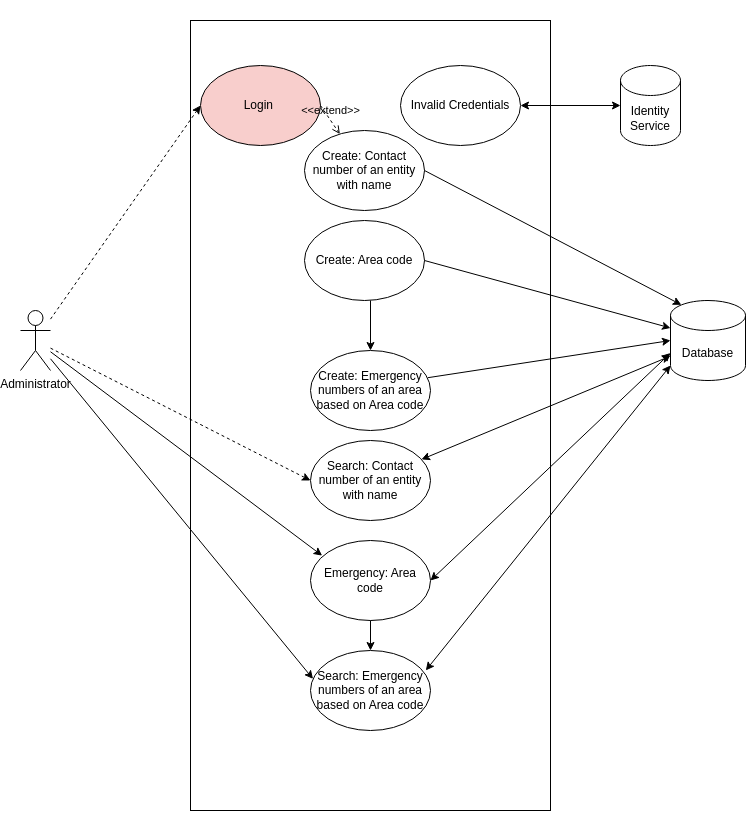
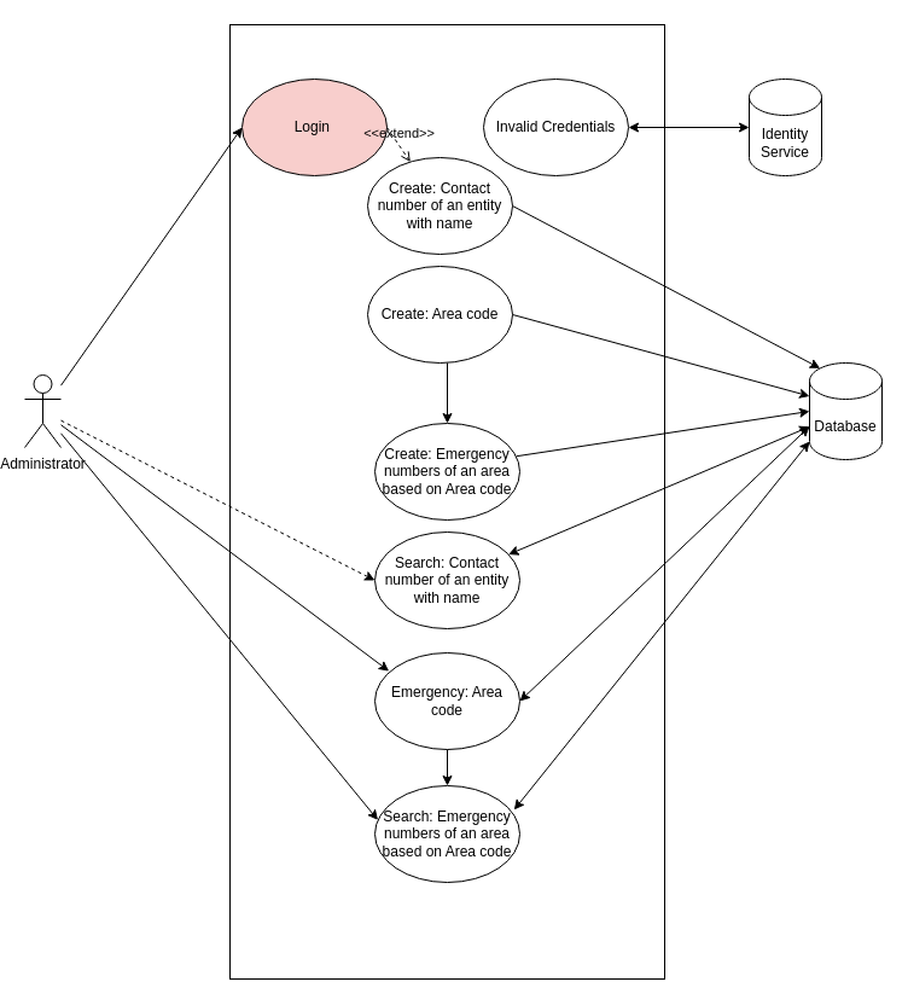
  <mxCell id="0" />
  <mxCell id="1" parent="0" />
  <mxCell id="2" value="Administrator" style="shape=umlActor;verticalLabelPosition=bottom;verticalAlign=top;html=1;outlineConnect=0;" parent="1" vertex="1"><mxGeometry x="20" y="310" width="30" height="60" as="geometry" /></mxCell>
  <mxCell id="3" value="" style="rounded=0;whiteSpace=wrap;html=1;" parent="1" vertex="1"><mxGeometry x="190" y="20" width="360" height="790" as="geometry" /></mxCell>
- <mxCell id="4" value="Database" style="shape=cylinder3;whiteSpace=wrap;html=1;boundedLbl=1;backgroundOutline=1;size=15;" parent="1" vertex="1"><mxGeometry x="670" y="300" width="75" height="80" as="geometry" /></mxCell>
+ <mxCell id="4" value="Database" style="shape=cylinder3;whiteSpace=wrap;html=1;boundedLbl=1;backgroundOutline=1;size=15;" parent="1" vertex="1"><mxGeometry x="670" y="300" width="60" height="80" as="geometry" /></mxCell>
  <mxCell id="5" value="Login&amp;nbsp;" style="ellipse;whiteSpace=wrap;html=1;fillColor=#f8cecc;" parent="1" vertex="1"><mxGeometry x="200" y="65" width="120" height="80" as="geometry" /></mxCell>
  <mxCell id="6" value="Invalid Credentials" style="ellipse;whiteSpace=wrap;html=1;" parent="1" vertex="1"><mxGeometry x="400" y="65" width="120" height="80" as="geometry" /></mxCell>
  <mxCell id="7" value="&amp;lt;&amp;lt;extend&amp;gt;&amp;gt;" style="html=1;verticalAlign=bottom;labelBackgroundColor=none;endArrow=open;endFill=0;dashed=1;rounded=0;exitX=1;exitY=0.5;exitDx=0;exitDy=0;" parent="1" source="5" target="21" edge="1"><mxGeometry width="160" relative="1" as="geometry"><mxPoint x="300" y="235" as="sourcePoint" /><mxPoint x="460" y="235" as="targetPoint" /></mxGeometry></mxCell>
  <mxCell id="8" value="" style="endArrow=classic;startArrow=classic;html=1;rounded=0;exitX=1;exitY=0.5;exitDx=0;exitDy=0;" parent="1" source="6" edge="1"><mxGeometry width="50" height="50" relative="1" as="geometry"><mxPoint x="360" y="265" as="sourcePoint" /><mxPoint x="620" y="105" as="targetPoint" /></mxGeometry></mxCell>
  <mxCell id="9" value="Identity Service" style="shape=cylinder3;whiteSpace=wrap;html=1;boundedLbl=1;backgroundOutline=1;size=15;" parent="1" vertex="1"><mxGeometry x="620" y="65" width="60" height="80" as="geometry" /></mxCell>
  <mxCell id="10" value="Search: Contact number of an entity with name" style="ellipse;whiteSpace=wrap;html=1;" parent="1" vertex="1"><mxGeometry x="310" y="440" width="120" height="80" as="geometry" /></mxCell>
  <mxCell id="11" value="Search: Emergency numbers of an area based on Area code" style="ellipse;whiteSpace=wrap;html=1;" parent="1" vertex="1"><mxGeometry x="310" y="650" width="120" height="80" as="geometry" /></mxCell>
  <mxCell id="12" value="Emergency: Area code" style="ellipse;whiteSpace=wrap;html=1;" parent="1" vertex="1"><mxGeometry x="310" y="540" width="120" height="80" as="geometry" /></mxCell>
  <mxCell id="13" value="" style="endArrow=classic;html=1;rounded=0;entryX=0;entryY=0.5;entryDx=0;entryDy=0;dashed=1;" parent="1" source="2" target="10" edge="1"><mxGeometry width="50" height="50" relative="1" as="geometry"><mxPoint x="110" y="145" as="sourcePoint" /><mxPoint x="410" y="335" as="targetPoint" /></mxGeometry></mxCell>
- <mxCell id="14" value="" style="endArrow=classic;html=1;rounded=0;entryX=0;entryY=0.5;entryDx=0;entryDy=0;anchorPointDirection=1;dashed=1;" parent="1" source="2" target="5" edge="1"><mxGeometry width="50" height="50" relative="1" as="geometry"><mxPoint x="360" y="385" as="sourcePoint" /><mxPoint x="410" y="335" as="targetPoint" /></mxGeometry></mxCell>
+ <mxCell id="14" value="" style="endArrow=classic;html=1;rounded=0;entryX=0;entryY=0.5;entryDx=0;entryDy=0;anchorPointDirection=1;" parent="1" source="2" target="5" edge="1"><mxGeometry width="50" height="50" relative="1" as="geometry"><mxPoint x="360" y="385" as="sourcePoint" /><mxPoint x="410" y="335" as="targetPoint" /></mxGeometry></mxCell>
  <mxCell id="15" value="" style="endArrow=classic;html=1;rounded=0;entryX=0.097;entryY=0.189;entryDx=0;entryDy=0;entryPerimeter=0;" parent="1" source="2" target="12" edge="1"><mxGeometry width="50" height="50" relative="1" as="geometry"><mxPoint x="360" y="385" as="sourcePoint" /><mxPoint x="410" y="335" as="targetPoint" /></mxGeometry></mxCell>
  <mxCell id="16" value="" style="endArrow=classic;html=1;rounded=0;entryX=0.021;entryY=0.355;entryDx=0;entryDy=0;entryPerimeter=0;" parent="1" source="2" target="11" edge="1"><mxGeometry width="50" height="50" relative="1" as="geometry"><mxPoint x="90" y="195" as="sourcePoint" /><mxPoint x="410" y="195" as="targetPoint" /></mxGeometry></mxCell>
  <mxCell id="17" value="" style="endArrow=classic;startArrow=classic;html=1;rounded=0;" parent="1" source="10" target="4" edge="1"><mxGeometry width="50" height="50" relative="1" as="geometry"><mxPoint x="360" y="245" as="sourcePoint" /><mxPoint x="410" y="195" as="targetPoint" /></mxGeometry></mxCell>
  <mxCell id="18" value="" style="endArrow=classic;startArrow=classic;html=1;rounded=0;exitX=1;exitY=0.5;exitDx=0;exitDy=0;entryX=0;entryY=0;entryDx=0;entryDy=52.5;entryPerimeter=0;" parent="1" source="12" target="4" edge="1"><mxGeometry width="50" height="50" relative="1" as="geometry"><mxPoint x="433" y="231" as="sourcePoint" /><mxPoint x="620" y="255" as="targetPoint" /></mxGeometry></mxCell>
  <mxCell id="19" value="" style="endArrow=classic;html=1;rounded=0;exitX=0.5;exitY=1;exitDx=0;exitDy=0;entryX=0.5;entryY=0;entryDx=0;entryDy=0;" parent="1" source="12" target="11" edge="1"><mxGeometry width="50" height="50" relative="1" as="geometry"><mxPoint x="360" y="245" as="sourcePoint" /><mxPoint x="410" y="195" as="targetPoint" /></mxGeometry></mxCell>
  <mxCell id="20" value="" style="endArrow=classic;startArrow=classic;html=1;rounded=0;entryX=0.961;entryY=0.249;entryDx=0;entryDy=0;entryPerimeter=0;exitX=0;exitY=1;exitDx=0;exitDy=-15;exitPerimeter=0;" parent="1" source="4" target="11" edge="1"><mxGeometry width="50" height="50" relative="1" as="geometry"><mxPoint x="360" y="245" as="sourcePoint" /><mxPoint x="410" y="195" as="targetPoint" /></mxGeometry></mxCell>
  <mxCell id="21" value="Create: Contact number of an entity with name" style="ellipse;whiteSpace=wrap;html=1;" parent="1" vertex="1"><mxGeometry x="304" y="130" width="120" height="80" as="geometry" /></mxCell>
  <mxCell id="22" value="Create: Area code" style="ellipse;whiteSpace=wrap;html=1;" parent="1" vertex="1"><mxGeometry x="304" y="220" width="120" height="80" as="geometry" /></mxCell>
  <mxCell id="23" value="Create: Emergency numbers of an area based on Area code" style="ellipse;whiteSpace=wrap;html=1;" parent="1" vertex="1"><mxGeometry x="310" y="350" width="120" height="80" as="geometry" /></mxCell>
  <mxCell id="24" value="" style="endArrow=classic;html=1;rounded=0;entryX=0.5;entryY=0;entryDx=0;entryDy=0;" parent="1" target="23" edge="1"><mxGeometry width="50" height="50" relative="1" as="geometry"><mxPoint x="370" y="300" as="sourcePoint" /><mxPoint x="410" y="-150" as="targetPoint" /></mxGeometry></mxCell>
  <mxCell id="25" value="" style="endArrow=classic;html=1;rounded=0;entryX=0;entryY=0.5;entryDx=0;entryDy=0;entryPerimeter=0;exitX=0.978;exitY=0.34;exitDx=0;exitDy=0;exitPerimeter=0;" parent="1" source="23" target="4" edge="1"><mxGeometry width="50" height="50" relative="1" as="geometry"><mxPoint x="390" y="380" as="sourcePoint" /><mxPoint x="440" y="330" as="targetPoint" /></mxGeometry></mxCell>
  <mxCell id="26" value="" style="endArrow=classic;html=1;rounded=0;entryX=0;entryY=0;entryDx=0;entryDy=27.5;entryPerimeter=0;exitX=1;exitY=0.5;exitDx=0;exitDy=0;" parent="1" source="22" target="4" edge="1"><mxGeometry width="50" height="50" relative="1" as="geometry"><mxPoint x="437" y="387" as="sourcePoint" /><mxPoint x="680" y="350" as="targetPoint" /></mxGeometry></mxCell>
  <mxCell id="27" value="" style="endArrow=classic;html=1;rounded=0;entryX=0.145;entryY=0;entryDx=0;entryDy=4.35;entryPerimeter=0;exitX=1;exitY=0.5;exitDx=0;exitDy=0;" parent="1" source="21" target="4" edge="1"><mxGeometry width="50" height="50" relative="1" as="geometry"><mxPoint x="434" y="270" as="sourcePoint" /><mxPoint x="680" y="338" as="targetPoint" /></mxGeometry></mxCell>
